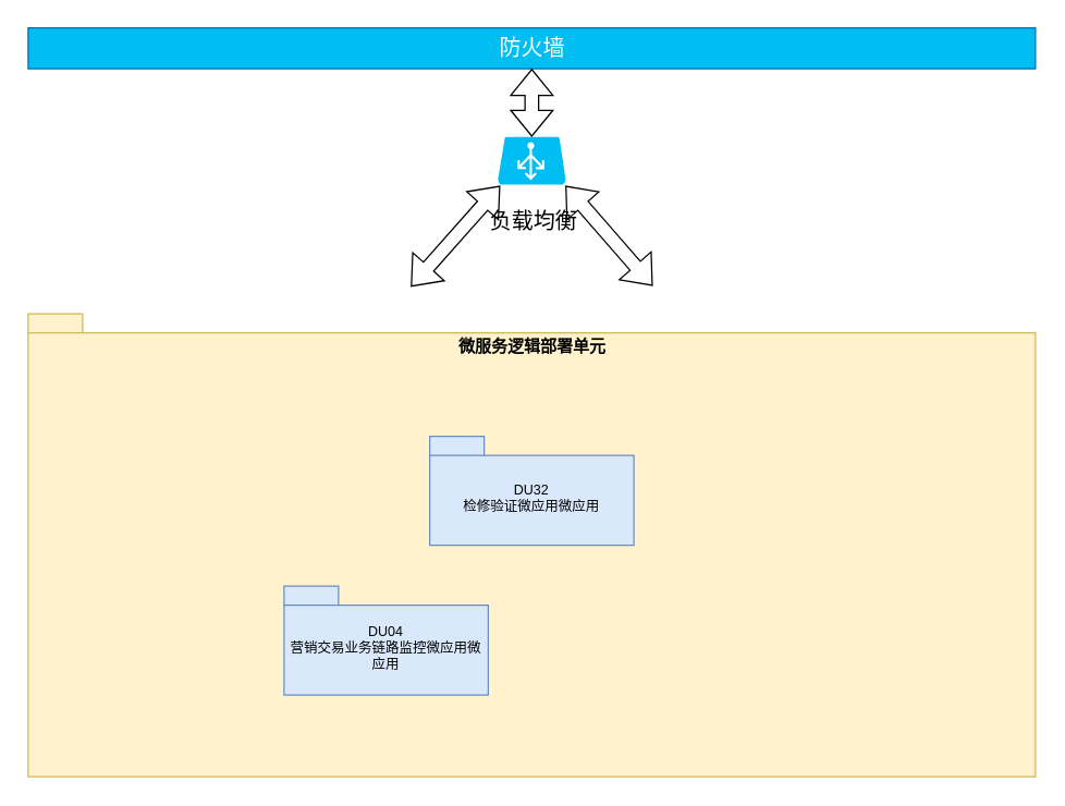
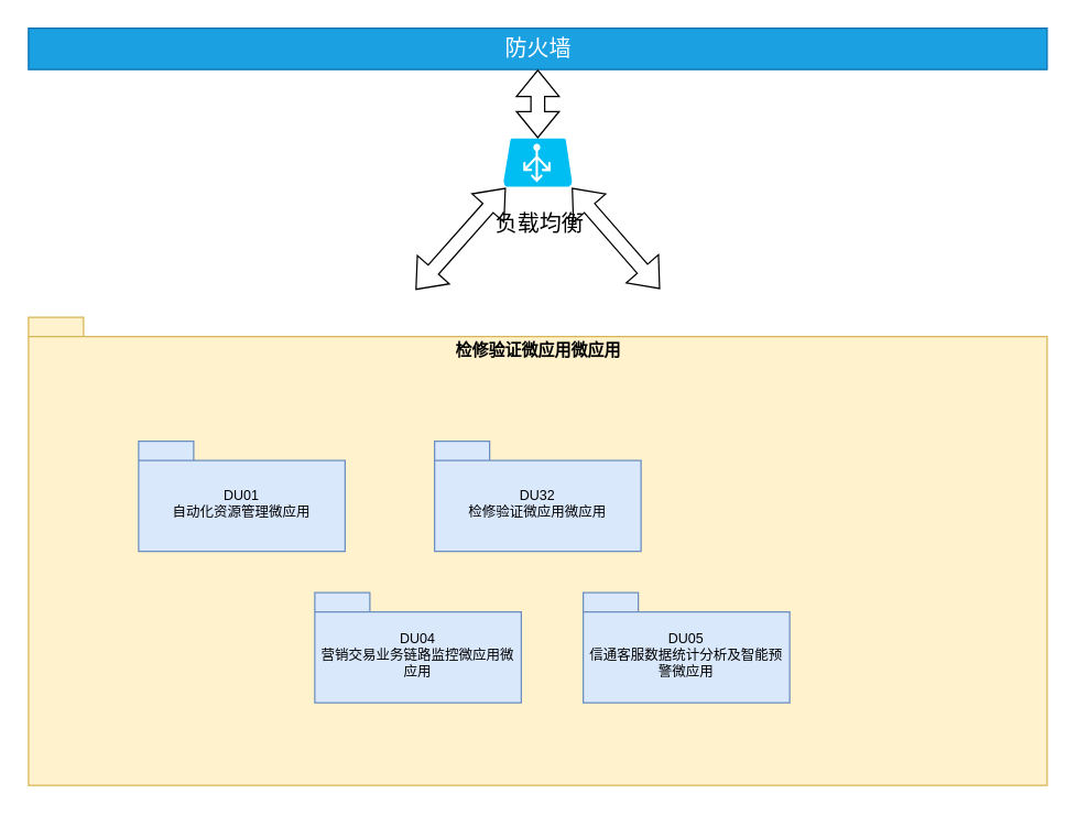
  <mxCell id="0" />
  <mxCell id="1" parent="0" />
- <mxCell id="2" value="防火墙" style="html=1;fontSize=16;fillColor=#00bef2;fontColor=#ffffff;strokeColor=#006EAF;" vertex="1" parent="1"><mxGeometry x="20" y="20" width="740" height="30" as="geometry" /></mxCell>
+ <mxCell id="2" value="防火墙" style="html=1;fontSize=16;fillColor=#1ba1e2;fontColor=#ffffff;strokeColor=#006EAF;" vertex="1" parent="1"><mxGeometry x="20" y="20" width="740" height="30" as="geometry" /></mxCell>
  <mxCell id="3" value="" style="verticalLabelPosition=bottom;html=1;verticalAlign=top;align=center;strokeColor=none;fillColor=#00BEF2;shape=mxgraph.azure.azure_load_balancer;fontSize=16;" vertex="1" parent="1"><mxGeometry x="365" y="100" width="50" height="35" as="geometry" /></mxCell>
  <mxCell id="4" value="" style="shape=flexArrow;endArrow=classic;startArrow=classic;html=1;rounded=0;fontSize=16;exitX=0.5;exitY=0;exitDx=0;exitDy=0;exitPerimeter=0;entryX=0.5;entryY=1;entryDx=0;entryDy=0;" edge="1" parent="1" source="3" target="2"><mxGeometry width="100" height="100" relative="1" as="geometry"><mxPoint x="350" y="170" as="sourcePoint" /><mxPoint x="450" y="70" as="targetPoint" /></mxGeometry></mxCell>
  <mxCell id="5" value="" style="shape=flexArrow;endArrow=classic;startArrow=classic;html=1;rounded=0;fontSize=16;exitX=0.379;exitY=-0.016;exitDx=0;exitDy=0;exitPerimeter=0;entryX=0.02;entryY=0.96;entryDx=0;entryDy=0;entryPerimeter=0;" edge="1" parent="1"><mxGeometry width="100" height="100" relative="1" as="geometry"><mxPoint x="301.2" y="210" as="sourcePoint" /><mxPoint x="366.74" y="136" as="targetPoint" /></mxGeometry></mxCell>
  <mxCell id="6" value="" style="shape=flexArrow;endArrow=classic;startArrow=classic;html=1;rounded=0;fontSize=16;exitX=0.98;exitY=0.96;exitDx=0;exitDy=0;exitPerimeter=0;entryX=0.619;entryY=-0.02;entryDx=0;entryDy=0;entryPerimeter=0;" edge="1" parent="1"><mxGeometry width="100" height="100" relative="1" as="geometry"><mxPoint x="414.74" y="136" as="sourcePoint" /><mxPoint x="478.8" y="209.4" as="targetPoint" /></mxGeometry></mxCell>
  <mxCell id="7" value="负载均衡" style="text;html=1;align=center;verticalAlign=middle;resizable=0;points=[];autosize=1;strokeColor=none;fillColor=none;fontSize=16;" vertex="1" parent="1"><mxGeometry x="345.74" y="147.4" width="90" height="30" as="geometry" /></mxCell>
- <mxCell id="8" value="微服务逻辑部署单元" style="shape=folder;fontStyle=1;spacingTop=10;tabWidth=40;tabHeight=14;tabPosition=left;html=1;verticalAlign=top;fillColor=#fff2cc;strokeColor=#d6b656;" vertex="1" parent="1"><mxGeometry x="20" y="230" width="740" height="340" as="geometry" /></mxCell>
+ <mxCell id="8" value="检修验证微应用微应用" style="shape=folder;fontStyle=1;spacingTop=10;tabWidth=40;tabHeight=14;tabPosition=left;html=1;verticalAlign=top;fillColor=#fff2cc;strokeColor=#d6b656;" vertex="1" parent="1"><mxGeometry x="20" y="230" width="740" height="340" as="geometry" /></mxCell>
+ <mxCell id="9" value="DU01&lt;br style=&quot;font-size: 10px;&quot;&gt;自动化资源管理微应用" style="shape=folder;fontStyle=0;spacingTop=10;tabWidth=40;tabHeight=14;tabPosition=left;html=1;whiteSpace=wrap;fontSize=10;fillColor=#dae8fc;strokeColor=#6c8ebf;" vertex="1" parent="1"><mxGeometry x="100" y="320" width="150" height="80" as="geometry" /></mxCell>
  <mxCell id="10" value="DU32&lt;br style=&quot;font-size: 10px;&quot;&gt;&lt;span style=&quot;font-family: 方正仿宋_GBK; font-size: 10px; background-color: initial;&quot;&gt;检修验证微应用&lt;/span&gt;微应用" style="shape=folder;fontStyle=0;spacingTop=10;tabWidth=40;tabHeight=14;tabPosition=left;html=1;whiteSpace=wrap;fontSize=10;fillColor=#dae8fc;strokeColor=#6c8ebf;" vertex="1" parent="1"><mxGeometry x="315" y="320" width="150" height="80" as="geometry" /></mxCell>
- <mxCell id="11" value="DU04&lt;br style=&quot;font-size: 10px;&quot;&gt;&lt;span style=&quot;font-family: 方正仿宋_GBK; font-size: 10px; background-color: initial;&quot;&gt;营销交易业务链路监控微应用&lt;/span&gt;微应用" style="shape=folder;fontStyle=0;spacingTop=10;tabWidth=40;tabHeight=14;tabPosition=left;html=1;whiteSpace=wrap;fontSize=10;fillColor=#dae8fc;strokeColor=#6c8ebf;" vertex="1" parent="1"><mxGeometry x="208" y="430" width="150" height="80" as="geometry" /></mxCell>
+ <mxCell id="11" value="DU04&lt;br style=&quot;font-size: 10px;&quot;&gt;&lt;span style=&quot;font-family: 方正仿宋_GBK; font-size: 10px; background-color: initial;&quot;&gt;营销交易业务链路监控微应用&lt;/span&gt;微应用" style="shape=folder;fontStyle=0;spacingTop=10;tabWidth=40;tabHeight=14;tabPosition=left;html=1;whiteSpace=wrap;fontSize=10;fillColor=#dae8fc;strokeColor=#6c8ebf;" vertex="1" parent="1"><mxGeometry x="228" y="430" width="150" height="80" as="geometry" /></mxCell>
+ <mxCell id="12" value="DU05&lt;br&gt;&lt;span style=&quot;font-family: 方正仿宋_GBK; background-color: initial;&quot;&gt;信通客服数据统计分析及智能预警微应用&lt;/span&gt;" style="shape=folder;fontStyle=0;spacingTop=10;tabWidth=40;tabHeight=14;tabPosition=left;html=1;whiteSpace=wrap;fontSize=10;fillColor=#dae8fc;strokeColor=#6c8ebf;" vertex="1" parent="1"><mxGeometry x="423" y="430" width="150" height="80" as="geometry" /></mxCell>
